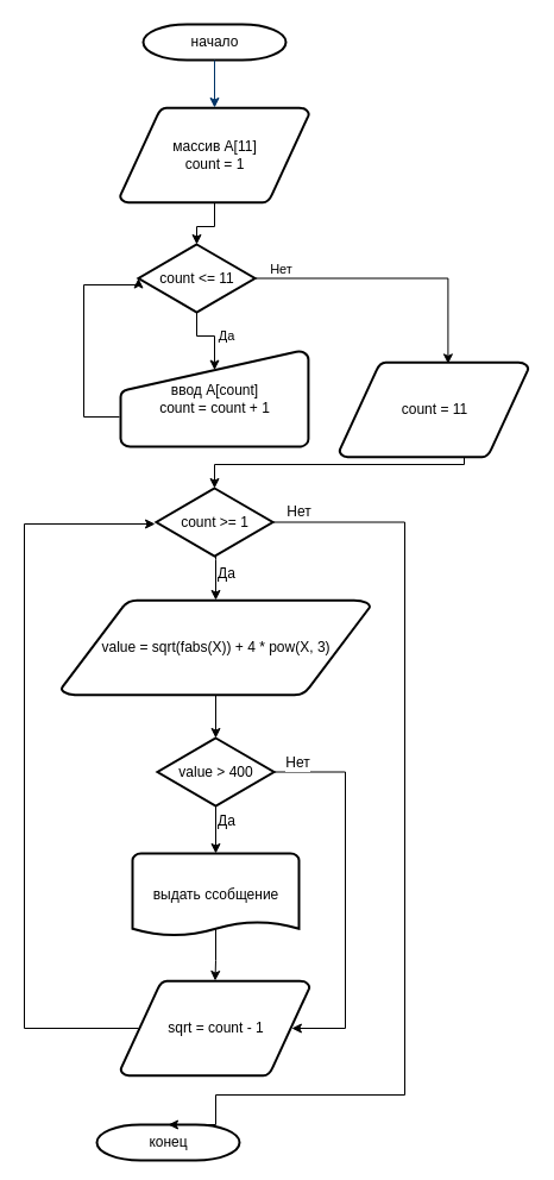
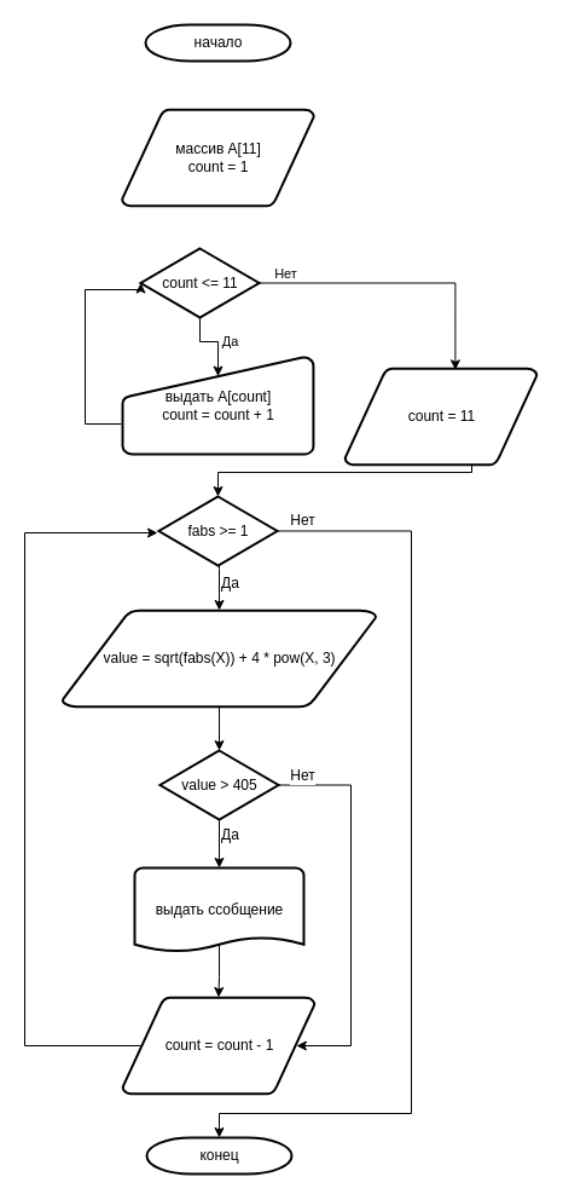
  <mxCell id="0" />
  <mxCell id="1" parent="0" />
  <mxCell id="2" value="начало" style="shape=mxgraph.flowchart.terminator;strokeWidth=2;gradientColor=none;gradientDirection=north;fontStyle=0;html=1;" parent="1" vertex="1"><mxGeometry x="120" y="20" width="120" height="30" as="geometry" /></mxCell>
- <mxCell id="3" style="edgeStyle=orthogonalEdgeStyle;rounded=0;orthogonalLoop=1;jettySize=auto;html=1;" edge="1" parent="1" source="4" target="13"><mxGeometry relative="1" as="geometry" /></mxCell>
  <mxCell id="4" value="массив A[11]&lt;br&gt;count = 1" style="shape=mxgraph.flowchart.data;strokeWidth=2;gradientColor=none;gradientDirection=north;fontStyle=0;html=1;" parent="1" vertex="1"><mxGeometry x="100.5" y="90" width="159" height="80" as="geometry" /></mxCell>
- <mxCell id="5" style="fontStyle=1;strokeColor=#003366;strokeWidth=1;html=1;" parent="1" source="2" target="4" edge="1"><mxGeometry relative="1" as="geometry" /></mxCell>
  <mxCell id="6" style="edgeStyle=orthogonalEdgeStyle;rounded=0;orthogonalLoop=1;jettySize=auto;html=1;entryX=0.5;entryY=0;entryDx=0;entryDy=0;entryPerimeter=0;fontSize=12;" edge="1" parent="1" source="7" target="23"><mxGeometry relative="1" as="geometry" /></mxCell>
  <mxCell id="7" value="&lt;font style=&quot;font-size: 12px;&quot;&gt;value =&amp;nbsp;sqrt(fabs(Х)) + 4 * pow(Х, 3)&lt;/font&gt;" style="shape=mxgraph.flowchart.data;strokeWidth=2;gradientColor=none;gradientDirection=north;fontStyle=0;html=1;" parent="1" vertex="1"><mxGeometry x="51" y="504" width="260" height="80" as="geometry" /></mxCell>
  <mxCell id="8" style="edgeStyle=orthogonalEdgeStyle;rounded=0;orthogonalLoop=1;jettySize=auto;html=1;entryX=0.5;entryY=0;entryDx=0;entryDy=0;entryPerimeter=0;fontSize=12;exitX=0.5;exitY=0.9;exitDx=0;exitDy=0;exitPerimeter=0;" edge="1" parent="1" source="9" target="25"><mxGeometry relative="1" as="geometry" /></mxCell>
  <mxCell id="9" value="выдать ссобщение" style="shape=mxgraph.flowchart.document;strokeWidth=2;gradientColor=none;gradientDirection=north;fontStyle=0;html=1;" parent="1" vertex="1"><mxGeometry x="111" y="717" width="140" height="70" as="geometry" /></mxCell>
- <mxCell id="10" value="конец" style="shape=mxgraph.flowchart.terminator;strokeWidth=2;gradientColor=none;gradientDirection=north;fontStyle=0;html=1;" parent="1" vertex="1"><mxGeometry x="81" y="945" width="120" height="30" as="geometry" /></mxCell>
+ <mxCell id="10" value="конец" style="shape=mxgraph.flowchart.terminator;strokeWidth=2;gradientColor=none;gradientDirection=north;fontStyle=0;html=1;" parent="1" vertex="1"><mxGeometry x="121" y="940" width="120" height="30" as="geometry" /></mxCell>
  <mxCell id="11" value="Да" style="edgeStyle=orthogonalEdgeStyle;rounded=0;orthogonalLoop=1;jettySize=auto;html=1;entryX=0.5;entryY=0.195;entryDx=0;entryDy=0;entryPerimeter=0;" edge="1" parent="1" source="13" target="15"><mxGeometry x="0.095" y="10" relative="1" as="geometry"><mxPoint as="offset" /></mxGeometry></mxCell>
  <mxCell id="12" value="Нет" style="edgeStyle=orthogonalEdgeStyle;rounded=0;orthogonalLoop=1;jettySize=auto;html=1;entryX=0.575;entryY=0.017;entryDx=0;entryDy=0;entryPerimeter=0;" edge="1" parent="1" source="13" target="17"><mxGeometry x="-0.808" y="8" relative="1" as="geometry"><mxPoint x="390" y="290" as="targetPoint" /><mxPoint as="offset" /></mxGeometry></mxCell>
  <mxCell id="13" value="count &amp;lt;= 11" style="shape=mxgraph.flowchart.decision;strokeWidth=2;gradientColor=none;gradientDirection=north;fontStyle=0;html=1;" vertex="1" parent="1"><mxGeometry x="116" y="205" width="98" height="57" as="geometry" /></mxCell>
  <mxCell id="14" style="edgeStyle=orthogonalEdgeStyle;rounded=0;orthogonalLoop=1;jettySize=auto;html=1;entryX=0;entryY=0.5;entryDx=0;entryDy=0;entryPerimeter=0;" edge="1" parent="1" target="13"><mxGeometry relative="1" as="geometry"><mxPoint x="100" y="350" as="sourcePoint" /><Array as="points"><mxPoint x="70" y="350" /><mxPoint x="70" y="239" /></Array></mxGeometry></mxCell>
- <mxCell id="15" value="ввод A[count]&lt;br&gt;count = count + 1" style="shape=mxgraph.flowchart.manual_input;strokeWidth=2;gradientColor=none;gradientDirection=north;fontStyle=0;html=1;" vertex="1" parent="1"><mxGeometry x="101" y="295" width="158" height="80" as="geometry" /></mxCell>
+ <mxCell id="15" value="выдать A[count]&lt;br&gt;count = count + 1" style="shape=mxgraph.flowchart.manual_input;strokeWidth=2;gradientColor=none;gradientDirection=north;fontStyle=0;html=1;" vertex="1" parent="1"><mxGeometry x="101" y="295" width="158" height="80" as="geometry" /></mxCell>
  <mxCell id="16" style="edgeStyle=orthogonalEdgeStyle;rounded=0;orthogonalLoop=1;jettySize=auto;html=1;entryX=0.5;entryY=0;entryDx=0;entryDy=0;entryPerimeter=0;" edge="1" parent="1" source="17" target="20"><mxGeometry relative="1" as="geometry"><mxPoint x="230" y="440" as="targetPoint" /><Array as="points"><mxPoint x="390" y="390" /><mxPoint x="180" y="390" /></Array></mxGeometry></mxCell>
  <mxCell id="17" value="count = 11" style="shape=mxgraph.flowchart.data;strokeWidth=2;gradientColor=none;gradientDirection=north;fontStyle=0;html=1;" vertex="1" parent="1"><mxGeometry x="285" y="304" width="159" height="80" as="geometry" /></mxCell>
  <mxCell id="18" value="Да" style="edgeStyle=orthogonalEdgeStyle;rounded=0;orthogonalLoop=1;jettySize=auto;html=1;entryX=0.5;entryY=0;entryDx=0;entryDy=0;entryPerimeter=0;fontSize=12;" edge="1" parent="1" source="20" target="7"><mxGeometry x="-0.212" y="9" relative="1" as="geometry"><Array as="points"><mxPoint x="181" y="470" /><mxPoint x="181" y="470" /></Array><mxPoint as="offset" /></mxGeometry></mxCell>
  <mxCell id="19" value="Нет" style="edgeStyle=orthogonalEdgeStyle;rounded=0;orthogonalLoop=1;jettySize=auto;html=1;fontSize=12;entryX=0.5;entryY=0;entryDx=0;entryDy=0;entryPerimeter=0;" edge="1" parent="1" source="20" target="10"><mxGeometry x="-0.946" y="9" relative="1" as="geometry"><mxPoint x="320" y="960.788" as="targetPoint" /><Array as="points"><mxPoint x="340" y="439" /><mxPoint x="340" y="920" /><mxPoint x="181" y="920" /></Array><mxPoint as="offset" /></mxGeometry></mxCell>
- <mxCell id="20" value="count &amp;gt;= 1" style="shape=mxgraph.flowchart.decision;strokeWidth=2;gradientColor=none;gradientDirection=north;fontStyle=0;html=1;" vertex="1" parent="1"><mxGeometry x="131" y="410" width="98" height="57" as="geometry" /></mxCell>
+ <mxCell id="20" value="fabs &amp;gt;= 1" style="shape=mxgraph.flowchart.decision;strokeWidth=2;gradientColor=none;gradientDirection=north;fontStyle=0;html=1;" vertex="1" parent="1"><mxGeometry x="131" y="410" width="98" height="57" as="geometry" /></mxCell>
  <mxCell id="21" value="Да" style="edgeStyle=orthogonalEdgeStyle;rounded=0;orthogonalLoop=1;jettySize=auto;html=1;entryX=0.5;entryY=0;entryDx=0;entryDy=0;entryPerimeter=0;fontSize=12;" edge="1" parent="1" source="23" target="9"><mxGeometry x="-0.35" y="9" relative="1" as="geometry"><mxPoint as="offset" /></mxGeometry></mxCell>
  <mxCell id="22" value="Нет" style="edgeStyle=orthogonalEdgeStyle;rounded=0;orthogonalLoop=1;jettySize=auto;html=1;fontSize=12;entryX=0.905;entryY=0.5;entryDx=0;entryDy=0;entryPerimeter=0;" edge="1" parent="1" source="23" target="25"><mxGeometry x="-0.875" y="8" relative="1" as="geometry"><mxPoint x="300" y="890" as="targetPoint" /><Array as="points"><mxPoint x="290" y="648" /><mxPoint x="290" y="864" /></Array><mxPoint as="offset" /></mxGeometry></mxCell>
- <mxCell id="23" value="value &amp;gt; 400" style="shape=mxgraph.flowchart.decision;strokeWidth=2;gradientColor=none;gradientDirection=north;fontStyle=0;html=1;" vertex="1" parent="1"><mxGeometry x="132" y="620" width="98" height="57" as="geometry" /></mxCell>
+ <mxCell id="23" value="value &amp;gt; 405" style="shape=mxgraph.flowchart.decision;strokeWidth=2;gradientColor=none;gradientDirection=north;fontStyle=0;html=1;" vertex="1" parent="1"><mxGeometry x="132" y="620" width="98" height="57" as="geometry" /></mxCell>
  <mxCell id="24" style="edgeStyle=orthogonalEdgeStyle;rounded=0;orthogonalLoop=1;jettySize=auto;html=1;fontSize=12;exitX=0.095;exitY=0.5;exitDx=0;exitDy=0;exitPerimeter=0;" edge="1" parent="1" source="25"><mxGeometry relative="1" as="geometry"><mxPoint x="130" y="440" as="targetPoint" /><Array as="points"><mxPoint x="20" y="864" /><mxPoint x="20" y="440" /></Array></mxGeometry></mxCell>
- <mxCell id="25" value="sqrt = count - 1" style="shape=mxgraph.flowchart.data;strokeWidth=2;gradientColor=none;gradientDirection=north;fontStyle=0;html=1;" vertex="1" parent="1"><mxGeometry x="101" y="824" width="159" height="80" as="geometry" /></mxCell>
+ <mxCell id="25" value="count = count - 1" style="shape=mxgraph.flowchart.data;strokeWidth=2;gradientColor=none;gradientDirection=north;fontStyle=0;html=1;" vertex="1" parent="1"><mxGeometry x="101" y="824" width="159" height="80" as="geometry" /></mxCell>
